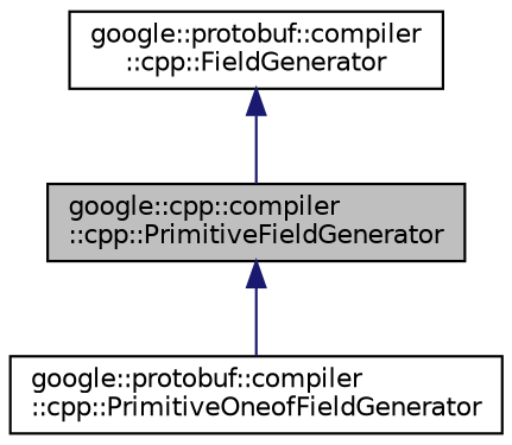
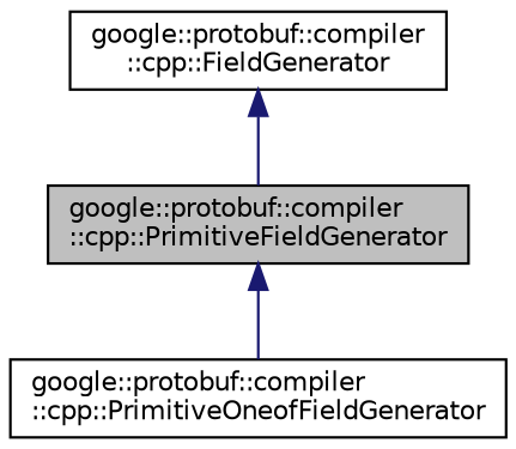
  digraph {
    node [color=black fillcolor=white fontname=Helvetica fontsize=10 shape=record style=filled]
    edge [color=midnightblue dir=back fontname=Helvetica fontsize=10 labelfontname=Helvetica labelfontsize=10 style=solid]
-   n1 [fillcolor=grey75 fontcolor=black height=0.2 label="google::cpp::compiler\l::cpp::PrimitiveFieldGenerator" width=0.4]
+   n1 [fillcolor=grey75 fontcolor=black height=0.2 label="google::protobuf::compiler\l::cpp::PrimitiveFieldGenerator" width=0.4]
    n2 [height=0.2 label="google::protobuf::compiler\l::cpp::PrimitiveOneofFieldGenerator" width=0.4]
    n3 [height=0.2 label="google::protobuf::compiler\l::cpp::FieldGenerator" width=0.4]
    n1 -> n2
    n3 -> n1
  }
